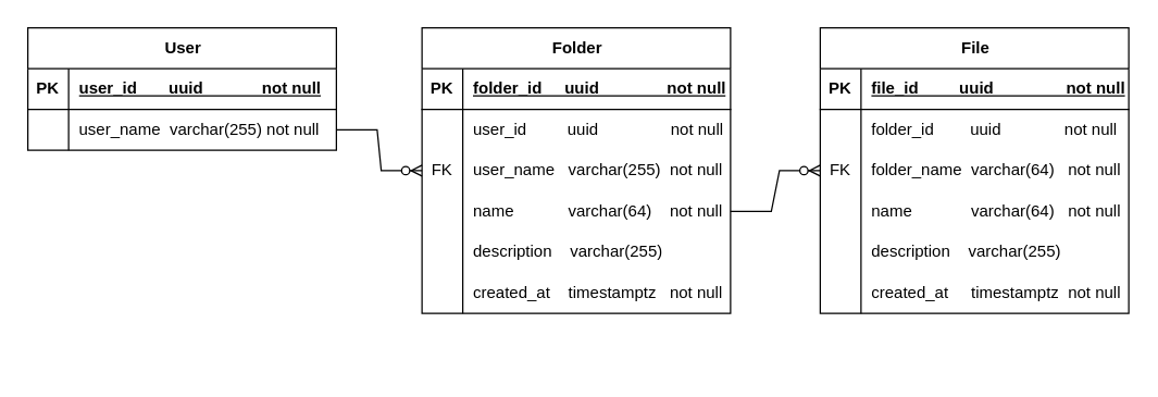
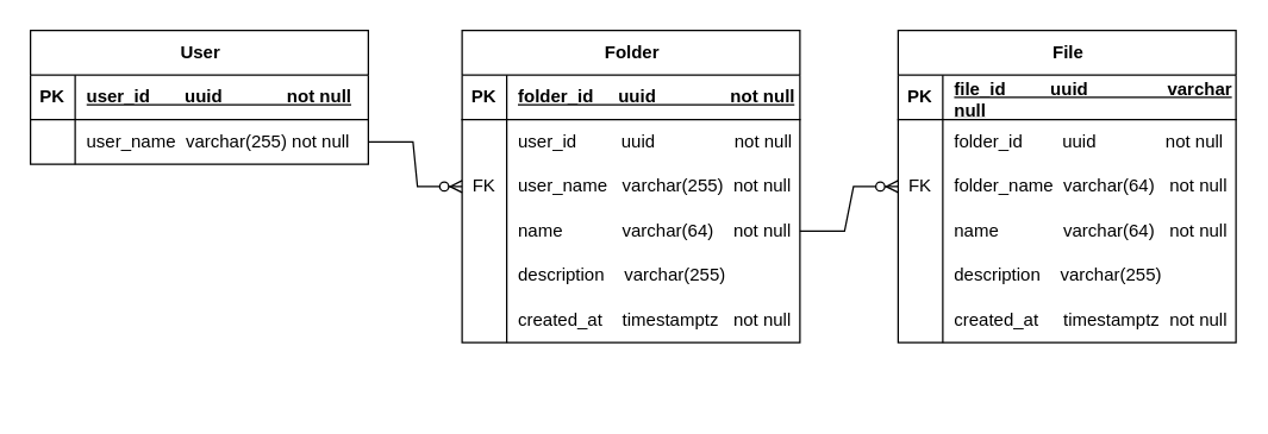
  <mxCell id="0" />
  <mxCell id="1" parent="0" />
  <mxCell id="2" value="User" style="shape=table;startSize=30;container=1;collapsible=1;childLayout=tableLayout;fixedRows=1;rowLines=0;fontStyle=1;align=center;resizeLast=1;html=1;" parent="1" vertex="1"><mxGeometry x="20" y="20" width="227" height="90" as="geometry" /></mxCell>
  <mxCell id="3" value="" style="shape=tableRow;horizontal=0;startSize=0;swimlaneHead=0;swimlaneBody=0;fillColor=none;collapsible=0;dropTarget=0;points=[[0,0.5],[1,0.5]];portConstraint=eastwest;top=0;left=0;right=0;bottom=1;" parent="2" vertex="1"><mxGeometry y="30" width="227" height="30" as="geometry" /></mxCell>
  <mxCell id="4" value="PK" style="shape=partialRectangle;connectable=0;fillColor=none;top=0;left=0;bottom=0;right=0;fontStyle=1;overflow=hidden;whiteSpace=wrap;html=1;" parent="3" vertex="1"><mxGeometry width="30" height="30" as="geometry"><mxRectangle width="30" height="30" as="alternateBounds" /></mxGeometry></mxCell>
  <mxCell id="5" value="user_id&amp;nbsp; &amp;nbsp; &amp;nbsp; &amp;nbsp;uuid&amp;nbsp; &amp;nbsp; &amp;nbsp; &amp;nbsp; &amp;nbsp; &amp;nbsp; &amp;nbsp;not null" style="shape=partialRectangle;connectable=0;fillColor=none;top=0;left=0;bottom=0;right=0;align=left;spacingLeft=6;fontStyle=5;overflow=hidden;whiteSpace=wrap;html=1;" parent="3" vertex="1"><mxGeometry x="30" width="197" height="30" as="geometry"><mxRectangle width="197" height="30" as="alternateBounds" /></mxGeometry></mxCell>
  <mxCell id="6" value="" style="shape=tableRow;horizontal=0;startSize=0;swimlaneHead=0;swimlaneBody=0;fillColor=none;collapsible=0;dropTarget=0;points=[[0,0.5],[1,0.5]];portConstraint=eastwest;top=0;left=0;right=0;bottom=0;" parent="2" vertex="1"><mxGeometry y="60" width="227" height="30" as="geometry" /></mxCell>
  <mxCell id="7" value="" style="shape=partialRectangle;connectable=0;fillColor=none;top=0;left=0;bottom=0;right=0;editable=1;overflow=hidden;whiteSpace=wrap;html=1;" parent="6" vertex="1"><mxGeometry width="30" height="30" as="geometry"><mxRectangle width="30" height="30" as="alternateBounds" /></mxGeometry></mxCell>
  <mxCell id="8" value="user_name&amp;nbsp; varchar(255) not null" style="shape=partialRectangle;connectable=0;fillColor=none;top=0;left=0;bottom=0;right=0;align=left;spacingLeft=6;overflow=hidden;whiteSpace=wrap;html=1;" parent="6" vertex="1"><mxGeometry x="30" width="197" height="30" as="geometry"><mxRectangle width="197" height="30" as="alternateBounds" /></mxGeometry></mxCell>
  <mxCell id="9" value="Folder" style="shape=table;startSize=30;container=1;collapsible=1;childLayout=tableLayout;fixedRows=1;rowLines=0;fontStyle=1;align=center;resizeLast=1;html=1;" parent="1" vertex="1"><mxGeometry x="310" y="20" width="227" height="210" as="geometry" /></mxCell>
  <mxCell id="10" value="" style="shape=tableRow;horizontal=0;startSize=0;swimlaneHead=0;swimlaneBody=0;fillColor=none;collapsible=0;dropTarget=0;points=[[0,0.5],[1,0.5]];portConstraint=eastwest;top=0;left=0;right=0;bottom=1;" parent="9" vertex="1"><mxGeometry y="30" width="227" height="30" as="geometry" /></mxCell>
  <mxCell id="11" value="PK" style="shape=partialRectangle;connectable=0;fillColor=none;top=0;left=0;bottom=0;right=0;fontStyle=1;overflow=hidden;whiteSpace=wrap;html=1;" parent="10" vertex="1"><mxGeometry width="30" height="30" as="geometry"><mxRectangle width="30" height="30" as="alternateBounds" /></mxGeometry></mxCell>
  <mxCell id="12" value="folder_id&amp;nbsp; &amp;nbsp; &amp;nbsp;uuid&amp;nbsp; &amp;nbsp; &amp;nbsp; &amp;nbsp; &amp;nbsp; &amp;nbsp; &amp;nbsp; &amp;nbsp;not null" style="shape=partialRectangle;connectable=0;fillColor=none;top=0;left=0;bottom=0;right=0;align=left;spacingLeft=6;fontStyle=5;overflow=hidden;whiteSpace=wrap;html=1;" parent="10" vertex="1"><mxGeometry x="30" width="197" height="30" as="geometry"><mxRectangle width="197" height="30" as="alternateBounds" /></mxGeometry></mxCell>
  <mxCell id="13" style="shape=tableRow;horizontal=0;startSize=0;swimlaneHead=0;swimlaneBody=0;fillColor=none;collapsible=0;dropTarget=0;points=[[0,0.5],[1,0.5]];portConstraint=eastwest;top=0;left=0;right=0;bottom=0;" parent="9" vertex="1"><mxGeometry y="60" width="227" height="30" as="geometry" /></mxCell>
  <mxCell id="14" value="" style="shape=partialRectangle;connectable=0;fillColor=none;top=0;left=0;bottom=0;right=0;editable=1;overflow=hidden;whiteSpace=wrap;html=1;" parent="13" vertex="1"><mxGeometry width="30" height="30" as="geometry"><mxRectangle width="30" height="30" as="alternateBounds" /></mxGeometry></mxCell>
  <mxCell id="15" value="user_id&amp;nbsp; &amp;nbsp; &amp;nbsp; &amp;nbsp; &amp;nbsp;uuid&amp;nbsp; &amp;nbsp; &amp;nbsp; &amp;nbsp; &amp;nbsp; &amp;nbsp; &amp;nbsp; &amp;nbsp; not null" style="shape=partialRectangle;connectable=0;fillColor=none;top=0;left=0;bottom=0;right=0;align=left;spacingLeft=6;overflow=hidden;whiteSpace=wrap;html=1;" parent="13" vertex="1"><mxGeometry x="30" width="197" height="30" as="geometry"><mxRectangle width="197" height="30" as="alternateBounds" /></mxGeometry></mxCell>
  <mxCell id="16" style="shape=tableRow;horizontal=0;startSize=0;swimlaneHead=0;swimlaneBody=0;fillColor=none;collapsible=0;dropTarget=0;points=[[0,0.5],[1,0.5]];portConstraint=eastwest;top=0;left=0;right=0;bottom=0;" vertex="1" parent="9"><mxGeometry y="90" width="227" height="30" as="geometry" /></mxCell>
  <mxCell id="17" value="FK" style="shape=partialRectangle;connectable=0;fillColor=none;top=0;left=0;bottom=0;right=0;editable=1;overflow=hidden;whiteSpace=wrap;html=1;" vertex="1" parent="16"><mxGeometry width="30" height="30" as="geometry"><mxRectangle width="30" height="30" as="alternateBounds" /></mxGeometry></mxCell>
  <mxCell id="18" value="user_name&amp;nbsp; &amp;nbsp;varchar(255)&amp;nbsp; not null" style="shape=partialRectangle;connectable=0;fillColor=none;top=0;left=0;bottom=0;right=0;align=left;spacingLeft=6;overflow=hidden;whiteSpace=wrap;html=1;" vertex="1" parent="16"><mxGeometry x="30" width="197" height="30" as="geometry"><mxRectangle width="197" height="30" as="alternateBounds" /></mxGeometry></mxCell>
  <mxCell id="19" value="" style="shape=tableRow;horizontal=0;startSize=0;swimlaneHead=0;swimlaneBody=0;fillColor=none;collapsible=0;dropTarget=0;points=[[0,0.5],[1,0.5]];portConstraint=eastwest;top=0;left=0;right=0;bottom=0;" parent="9" vertex="1"><mxGeometry y="120" width="227" height="30" as="geometry" /></mxCell>
  <mxCell id="20" value="" style="shape=partialRectangle;connectable=0;fillColor=none;top=0;left=0;bottom=0;right=0;editable=1;overflow=hidden;whiteSpace=wrap;html=1;" parent="19" vertex="1"><mxGeometry width="30" height="30" as="geometry"><mxRectangle width="30" height="30" as="alternateBounds" /></mxGeometry></mxCell>
  <mxCell id="21" value="name&amp;nbsp; &amp;nbsp; &amp;nbsp; &amp;nbsp; &amp;nbsp; &amp;nbsp; varchar(64)&amp;nbsp; &amp;nbsp; not null" style="shape=partialRectangle;connectable=0;fillColor=none;top=0;left=0;bottom=0;right=0;align=left;spacingLeft=6;overflow=hidden;whiteSpace=wrap;html=1;" parent="19" vertex="1"><mxGeometry x="30" width="197" height="30" as="geometry"><mxRectangle width="197" height="30" as="alternateBounds" /></mxGeometry></mxCell>
  <mxCell id="22" value="" style="shape=tableRow;horizontal=0;startSize=0;swimlaneHead=0;swimlaneBody=0;fillColor=none;collapsible=0;dropTarget=0;points=[[0,0.5],[1,0.5]];portConstraint=eastwest;top=0;left=0;right=0;bottom=0;" parent="9" vertex="1"><mxGeometry y="150" width="227" height="30" as="geometry" /></mxCell>
  <mxCell id="23" value="" style="shape=partialRectangle;connectable=0;fillColor=none;top=0;left=0;bottom=0;right=0;editable=1;overflow=hidden;whiteSpace=wrap;html=1;" parent="22" vertex="1"><mxGeometry width="30" height="30" as="geometry"><mxRectangle width="30" height="30" as="alternateBounds" /></mxGeometry></mxCell>
  <mxCell id="24" value="description&amp;nbsp; &amp;nbsp; varchar(255)" style="shape=partialRectangle;connectable=0;fillColor=none;top=0;left=0;bottom=0;right=0;align=left;spacingLeft=6;overflow=hidden;whiteSpace=wrap;html=1;" parent="22" vertex="1"><mxGeometry x="30" width="197" height="30" as="geometry"><mxRectangle width="197" height="30" as="alternateBounds" /></mxGeometry></mxCell>
  <mxCell id="25" value="" style="shape=tableRow;horizontal=0;startSize=0;swimlaneHead=0;swimlaneBody=0;fillColor=none;collapsible=0;dropTarget=0;points=[[0,0.5],[1,0.5]];portConstraint=eastwest;top=0;left=0;right=0;bottom=0;" parent="9" vertex="1"><mxGeometry y="180" width="227" height="30" as="geometry" /></mxCell>
  <mxCell id="26" value="" style="shape=partialRectangle;connectable=0;fillColor=none;top=0;left=0;bottom=0;right=0;editable=1;overflow=hidden;whiteSpace=wrap;html=1;" parent="25" vertex="1"><mxGeometry width="30" height="30" as="geometry"><mxRectangle width="30" height="30" as="alternateBounds" /></mxGeometry></mxCell>
  <mxCell id="27" value="created_at&amp;nbsp; &amp;nbsp; timestamptz&amp;nbsp; &amp;nbsp;not null" style="shape=partialRectangle;connectable=0;fillColor=none;top=0;left=0;bottom=0;right=0;align=left;spacingLeft=6;overflow=hidden;whiteSpace=wrap;html=1;" parent="25" vertex="1"><mxGeometry x="30" width="197" height="30" as="geometry"><mxRectangle width="197" height="30" as="alternateBounds" /></mxGeometry></mxCell>
  <mxCell id="28" value="File" style="shape=table;startSize=30;container=1;collapsible=1;childLayout=tableLayout;fixedRows=1;rowLines=0;fontStyle=1;align=center;resizeLast=1;html=1;" parent="1" vertex="1"><mxGeometry x="603" y="20" width="227" height="210" as="geometry" /></mxCell>
  <mxCell id="29" value="" style="shape=tableRow;horizontal=0;startSize=0;swimlaneHead=0;swimlaneBody=0;fillColor=none;collapsible=0;dropTarget=0;points=[[0,0.5],[1,0.5]];portConstraint=eastwest;top=0;left=0;right=0;bottom=1;" parent="28" vertex="1"><mxGeometry y="30" width="227" height="30" as="geometry" /></mxCell>
  <mxCell id="30" value="PK" style="shape=partialRectangle;connectable=0;fillColor=none;top=0;left=0;bottom=0;right=0;fontStyle=1;overflow=hidden;whiteSpace=wrap;html=1;" parent="29" vertex="1"><mxGeometry width="30" height="30" as="geometry"><mxRectangle width="30" height="30" as="alternateBounds" /></mxGeometry></mxCell>
- <mxCell id="31" value="file_id&amp;nbsp; &amp;nbsp; &amp;nbsp; &amp;nbsp; &amp;nbsp;uuid&amp;nbsp; &amp;nbsp; &amp;nbsp; &amp;nbsp; &amp;nbsp; &amp;nbsp; &amp;nbsp; &amp;nbsp; not null" style="shape=partialRectangle;connectable=0;fillColor=none;top=0;left=0;bottom=0;right=0;align=left;spacingLeft=6;fontStyle=5;overflow=hidden;whiteSpace=wrap;html=1;" parent="29" vertex="1"><mxGeometry x="30" width="197" height="30" as="geometry"><mxRectangle width="197" height="30" as="alternateBounds" /></mxGeometry></mxCell>
+ <mxCell id="31" value="file_id&amp;nbsp; &amp;nbsp; &amp;nbsp; &amp;nbsp; &amp;nbsp;uuid&amp;nbsp; &amp;nbsp; &amp;nbsp; &amp;nbsp; &amp;nbsp; &amp;nbsp; &amp;nbsp; &amp;nbsp; varchar null" style="shape=partialRectangle;connectable=0;fillColor=none;top=0;left=0;bottom=0;right=0;align=left;spacingLeft=6;fontStyle=5;overflow=hidden;whiteSpace=wrap;html=1;" parent="29" vertex="1"><mxGeometry x="30" width="197" height="30" as="geometry"><mxRectangle width="197" height="30" as="alternateBounds" /></mxGeometry></mxCell>
  <mxCell id="32" style="shape=tableRow;horizontal=0;startSize=0;swimlaneHead=0;swimlaneBody=0;fillColor=none;collapsible=0;dropTarget=0;points=[[0,0.5],[1,0.5]];portConstraint=eastwest;top=0;left=0;right=0;bottom=0;" parent="28" vertex="1"><mxGeometry y="60" width="227" height="30" as="geometry" /></mxCell>
  <mxCell id="33" value="" style="shape=partialRectangle;connectable=0;fillColor=none;top=0;left=0;bottom=0;right=0;editable=1;overflow=hidden;whiteSpace=wrap;html=1;" parent="32" vertex="1"><mxGeometry width="30" height="30" as="geometry"><mxRectangle width="30" height="30" as="alternateBounds" /></mxGeometry></mxCell>
  <mxCell id="34" value="folder_id&amp;nbsp; &amp;nbsp; &amp;nbsp; &amp;nbsp; uuid&amp;nbsp; &amp;nbsp; &amp;nbsp; &amp;nbsp; &amp;nbsp; &amp;nbsp; &amp;nbsp; not null" style="shape=partialRectangle;connectable=0;fillColor=none;top=0;left=0;bottom=0;right=0;align=left;spacingLeft=6;overflow=hidden;whiteSpace=wrap;html=1;" parent="32" vertex="1"><mxGeometry x="30" width="197" height="30" as="geometry"><mxRectangle width="197" height="30" as="alternateBounds" /></mxGeometry></mxCell>
  <mxCell id="35" style="shape=tableRow;horizontal=0;startSize=0;swimlaneHead=0;swimlaneBody=0;fillColor=none;collapsible=0;dropTarget=0;points=[[0,0.5],[1,0.5]];portConstraint=eastwest;top=0;left=0;right=0;bottom=0;" vertex="1" parent="28"><mxGeometry y="90" width="227" height="30" as="geometry" /></mxCell>
  <mxCell id="36" value="FK" style="shape=partialRectangle;connectable=0;fillColor=none;top=0;left=0;bottom=0;right=0;editable=1;overflow=hidden;whiteSpace=wrap;html=1;" vertex="1" parent="35"><mxGeometry width="30" height="30" as="geometry"><mxRectangle width="30" height="30" as="alternateBounds" /></mxGeometry></mxCell>
  <mxCell id="37" value="folder_name&amp;nbsp; varchar(64)&amp;nbsp; &amp;nbsp;not null" style="shape=partialRectangle;connectable=0;fillColor=none;top=0;left=0;bottom=0;right=0;align=left;spacingLeft=6;overflow=hidden;whiteSpace=wrap;html=1;" vertex="1" parent="35"><mxGeometry x="30" width="197" height="30" as="geometry"><mxRectangle width="197" height="30" as="alternateBounds" /></mxGeometry></mxCell>
  <mxCell id="38" value="" style="shape=tableRow;horizontal=0;startSize=0;swimlaneHead=0;swimlaneBody=0;fillColor=none;collapsible=0;dropTarget=0;points=[[0,0.5],[1,0.5]];portConstraint=eastwest;top=0;left=0;right=0;bottom=0;" parent="28" vertex="1"><mxGeometry y="120" width="227" height="30" as="geometry" /></mxCell>
  <mxCell id="39" value="" style="shape=partialRectangle;connectable=0;fillColor=none;top=0;left=0;bottom=0;right=0;editable=1;overflow=hidden;whiteSpace=wrap;html=1;" parent="38" vertex="1"><mxGeometry width="30" height="30" as="geometry"><mxRectangle width="30" height="30" as="alternateBounds" /></mxGeometry></mxCell>
  <mxCell id="40" value="name&amp;nbsp; &amp;nbsp; &amp;nbsp; &amp;nbsp; &amp;nbsp; &amp;nbsp; &amp;nbsp;varchar(64)&amp;nbsp; &amp;nbsp;not null" style="shape=partialRectangle;connectable=0;fillColor=none;top=0;left=0;bottom=0;right=0;align=left;spacingLeft=6;overflow=hidden;whiteSpace=wrap;html=1;" parent="38" vertex="1"><mxGeometry x="30" width="197" height="30" as="geometry"><mxRectangle width="197" height="30" as="alternateBounds" /></mxGeometry></mxCell>
  <mxCell id="41" value="" style="shape=tableRow;horizontal=0;startSize=0;swimlaneHead=0;swimlaneBody=0;fillColor=none;collapsible=0;dropTarget=0;points=[[0,0.5],[1,0.5]];portConstraint=eastwest;top=0;left=0;right=0;bottom=0;" parent="28" vertex="1"><mxGeometry y="150" width="227" height="30" as="geometry" /></mxCell>
  <mxCell id="42" value="" style="shape=partialRectangle;connectable=0;fillColor=none;top=0;left=0;bottom=0;right=0;editable=1;overflow=hidden;whiteSpace=wrap;html=1;" parent="41" vertex="1"><mxGeometry width="30" height="30" as="geometry"><mxRectangle width="30" height="30" as="alternateBounds" /></mxGeometry></mxCell>
  <mxCell id="43" value="description&amp;nbsp; &amp;nbsp; varchar(255)" style="shape=partialRectangle;connectable=0;fillColor=none;top=0;left=0;bottom=0;right=0;align=left;spacingLeft=6;overflow=hidden;whiteSpace=wrap;html=1;" parent="41" vertex="1"><mxGeometry x="30" width="197" height="30" as="geometry"><mxRectangle width="197" height="30" as="alternateBounds" /></mxGeometry></mxCell>
  <mxCell id="44" value="" style="shape=tableRow;horizontal=0;startSize=0;swimlaneHead=0;swimlaneBody=0;fillColor=none;collapsible=0;dropTarget=0;points=[[0,0.5],[1,0.5]];portConstraint=eastwest;top=0;left=0;right=0;bottom=0;" parent="28" vertex="1"><mxGeometry y="180" width="227" height="30" as="geometry" /></mxCell>
  <mxCell id="45" value="" style="shape=partialRectangle;connectable=0;fillColor=none;top=0;left=0;bottom=0;right=0;editable=1;overflow=hidden;whiteSpace=wrap;html=1;" parent="44" vertex="1"><mxGeometry width="30" height="30" as="geometry"><mxRectangle width="30" height="30" as="alternateBounds" /></mxGeometry></mxCell>
  <mxCell id="46" value="created_at&amp;nbsp; &amp;nbsp; &amp;nbsp;timestamptz&amp;nbsp; not null" style="shape=partialRectangle;connectable=0;fillColor=none;top=0;left=0;bottom=0;right=0;align=left;spacingLeft=6;overflow=hidden;whiteSpace=wrap;html=1;" parent="44" vertex="1"><mxGeometry x="30" width="197" height="30" as="geometry"><mxRectangle width="197" height="30" as="alternateBounds" /></mxGeometry></mxCell>
  <mxCell id="47" value="" style="edgeStyle=entityRelationEdgeStyle;fontSize=12;html=1;endArrow=ERzeroToMany;endFill=1;rounded=0;entryX=0;entryY=0.5;entryDx=0;entryDy=0;" parent="1" source="6" target="16" edge="1"><mxGeometry width="100" height="100" relative="1" as="geometry"><mxPoint x="237" y="250" as="sourcePoint" /><mxPoint x="337" y="150" as="targetPoint" /></mxGeometry></mxCell>
  <mxCell id="48" value="" style="edgeStyle=entityRelationEdgeStyle;fontSize=12;html=1;endArrow=ERzeroToMany;endFill=1;rounded=0;entryX=0;entryY=0.5;entryDx=0;entryDy=0;" parent="1" source="19" target="35" edge="1"><mxGeometry width="100" height="100" relative="1" as="geometry"><mxPoint x="640" y="270" as="sourcePoint" /><mxPoint x="600" y="120" as="targetPoint" /><Array as="points"><mxPoint x="570" y="210" /><mxPoint x="390" y="190" /><mxPoint x="340" y="270" /><mxPoint x="600" y="230" /></Array></mxGeometry></mxCell>
